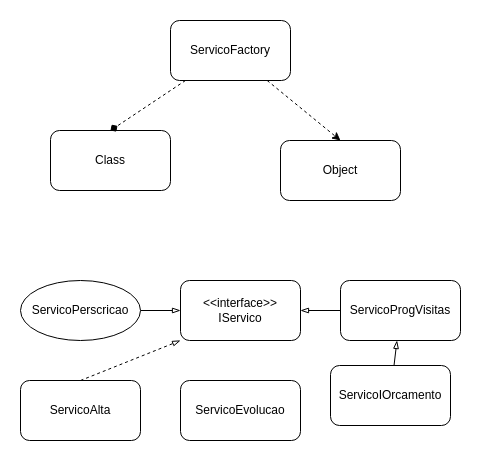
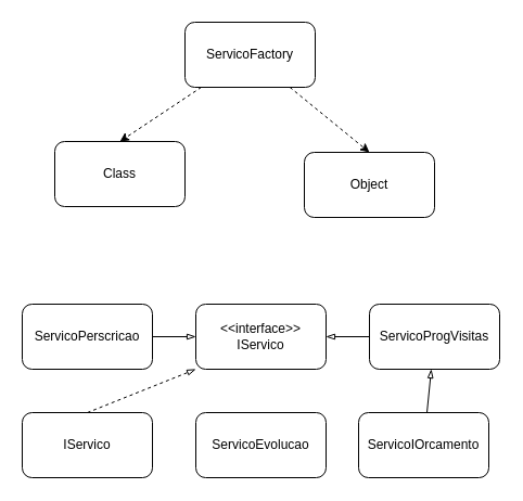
  <mxCell id="0" />
  <mxCell id="1" parent="0" />
  <mxCell id="2" value="&amp;lt;&amp;lt;interface&amp;gt;&amp;gt;&lt;br&gt;IServico" style="rounded=1;whiteSpace=wrap;html=1;" vertex="1" parent="1"><mxGeometry x="180" y="280" width="120" height="60" as="geometry" /></mxCell>
  <mxCell id="3" style="edgeStyle=none;html=1;exitX=0.5;exitY=0;exitDx=0;exitDy=0;entryX=0;entryY=1;entryDx=0;entryDy=0;endArrow=blockThin;endFill=0;dashed=1;" edge="1" parent="1" source="4" target="2"><mxGeometry relative="1" as="geometry" /></mxCell>
- <mxCell id="4" value="ServicoAlta" style="rounded=1;whiteSpace=wrap;html=1;" vertex="1" parent="1"><mxGeometry x="20" y="380" width="120" height="60" as="geometry" /></mxCell>
+ <mxCell id="4" value="IServico" style="rounded=1;whiteSpace=wrap;html=1;" vertex="1" parent="1"><mxGeometry x="20" y="380" width="120" height="60" as="geometry" /></mxCell>
  <mxCell id="5" value="ServicoEvolucao" style="rounded=1;whiteSpace=wrap;html=1;" vertex="1" parent="1"><mxGeometry x="180" y="380" width="120" height="60" as="geometry" /></mxCell>
  <mxCell id="6" style="edgeStyle=none;html=1;endArrow=blockThin;endFill=0;" edge="1" parent="1" source="7" target="9"><mxGeometry relative="1" as="geometry" /></mxCell>
- <mxCell id="7" value="ServicoIOrcamento" style="rounded=1;whiteSpace=wrap;html=1;" vertex="1" parent="1"><mxGeometry x="330" y="365" width="120" height="60" as="geometry" /></mxCell>
+ <mxCell id="7" value="ServicoIOrcamento" style="rounded=1;whiteSpace=wrap;html=1;" vertex="1" parent="1"><mxGeometry x="330" y="380" width="120" height="60" as="geometry" /></mxCell>
  <mxCell id="8" style="edgeStyle=none;html=1;entryX=1;entryY=0.5;entryDx=0;entryDy=0;endArrow=blockThin;endFill=0;" edge="1" parent="1" source="9" target="2"><mxGeometry relative="1" as="geometry" /></mxCell>
  <mxCell id="9" value="ServicoProgVisitas" style="rounded=1;whiteSpace=wrap;html=1;" vertex="1" parent="1"><mxGeometry x="340" y="280" width="120" height="60" as="geometry" /></mxCell>
  <mxCell id="10" style="edgeStyle=none;html=1;entryX=0;entryY=0.5;entryDx=0;entryDy=0;endArrow=blockThin;endFill=0;" edge="1" parent="1" source="11" target="2"><mxGeometry relative="1" as="geometry" /></mxCell>
- <mxCell id="11" value="ServicoPerscricao" style="ellipse;whiteSpace=wrap;html=1;" vertex="1" parent="1"><mxGeometry x="20" y="280" width="120" height="60" as="geometry" /></mxCell>
+ <mxCell id="11" value="ServicoPerscricao" style="rounded=1;whiteSpace=wrap;html=1;" vertex="1" parent="1"><mxGeometry x="20" y="280" width="120" height="60" as="geometry" /></mxCell>
  <mxCell id="12" value="Class" style="rounded=1;whiteSpace=wrap;html=1;" vertex="1" parent="1"><mxGeometry x="50" y="130" width="120" height="60" as="geometry" /></mxCell>
  <mxCell id="13" value="Object" style="rounded=1;whiteSpace=wrap;html=1;" vertex="1" parent="1"><mxGeometry x="280" y="140" width="120" height="60" as="geometry" /></mxCell>
- <mxCell id="14" style="edgeStyle=none;html=1;entryX=0.5;entryY=0;entryDx=0;entryDy=0;dashed=1;endArrow=diamond;" edge="1" parent="1" source="16" target="12"><mxGeometry relative="1" as="geometry" /></mxCell>
+ <mxCell id="14" style="edgeStyle=none;html=1;entryX=0.5;entryY=0;entryDx=0;entryDy=0;dashed=1;" edge="1" parent="1" source="16" target="12"><mxGeometry relative="1" as="geometry" /></mxCell>
  <mxCell id="15" style="edgeStyle=none;html=1;entryX=0.5;entryY=0;entryDx=0;entryDy=0;dashed=1;" edge="1" parent="1" source="16" target="13"><mxGeometry relative="1" as="geometry" /></mxCell>
  <mxCell id="16" value="ServicoFactory" style="rounded=1;whiteSpace=wrap;html=1;" vertex="1" parent="1"><mxGeometry x="170" y="20" width="120" height="60" as="geometry" /></mxCell>
